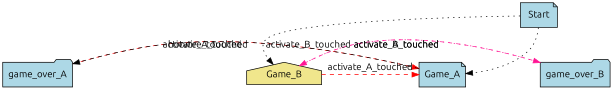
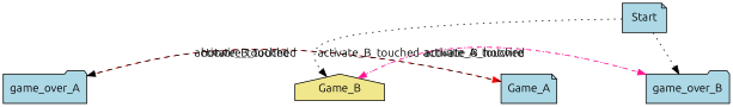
  digraph {
    fontname=Ubuntu
    node [fillcolor=lightblue fontname=Ubuntu shape=folder style=filled]
    edge [color=black fontname=Ubuntu style=dashed]
    game_over_A
    Game_A [shape=note]
    Game_B [fillcolor=khaki shape=house]
    game_over_B
    Start [shape=note]
    subgraph sub_1 {
      rank=same
      game_over_A
      Game_A
      Game_B
      game_over_B
    }
-   game_over_A -> Game_A [color=red label=activate_A_touched]
+   game_over_A -> Game_A [color=red label=activate_B_touched]
    Game_A -> game_over_A [label=hotwire_touched]
-   Game_B -> Game_A [color=red label=activate_A_touched]
    Game_B -> game_over_B [color=deeppink label=activate_A_touched style=dotted]
-   game_over_B -> Game_B [color=deeppink label=activate_B_touched]
-   Start -> Game_A [style=dotted]
+   game_over_B -> Game_B [color=deeppink label=activate_B_hotwire]
+   Start -> game_over_B [style=dotted]
    Start -> Game_B [label=activate_B_touched style=dotted]
  }
